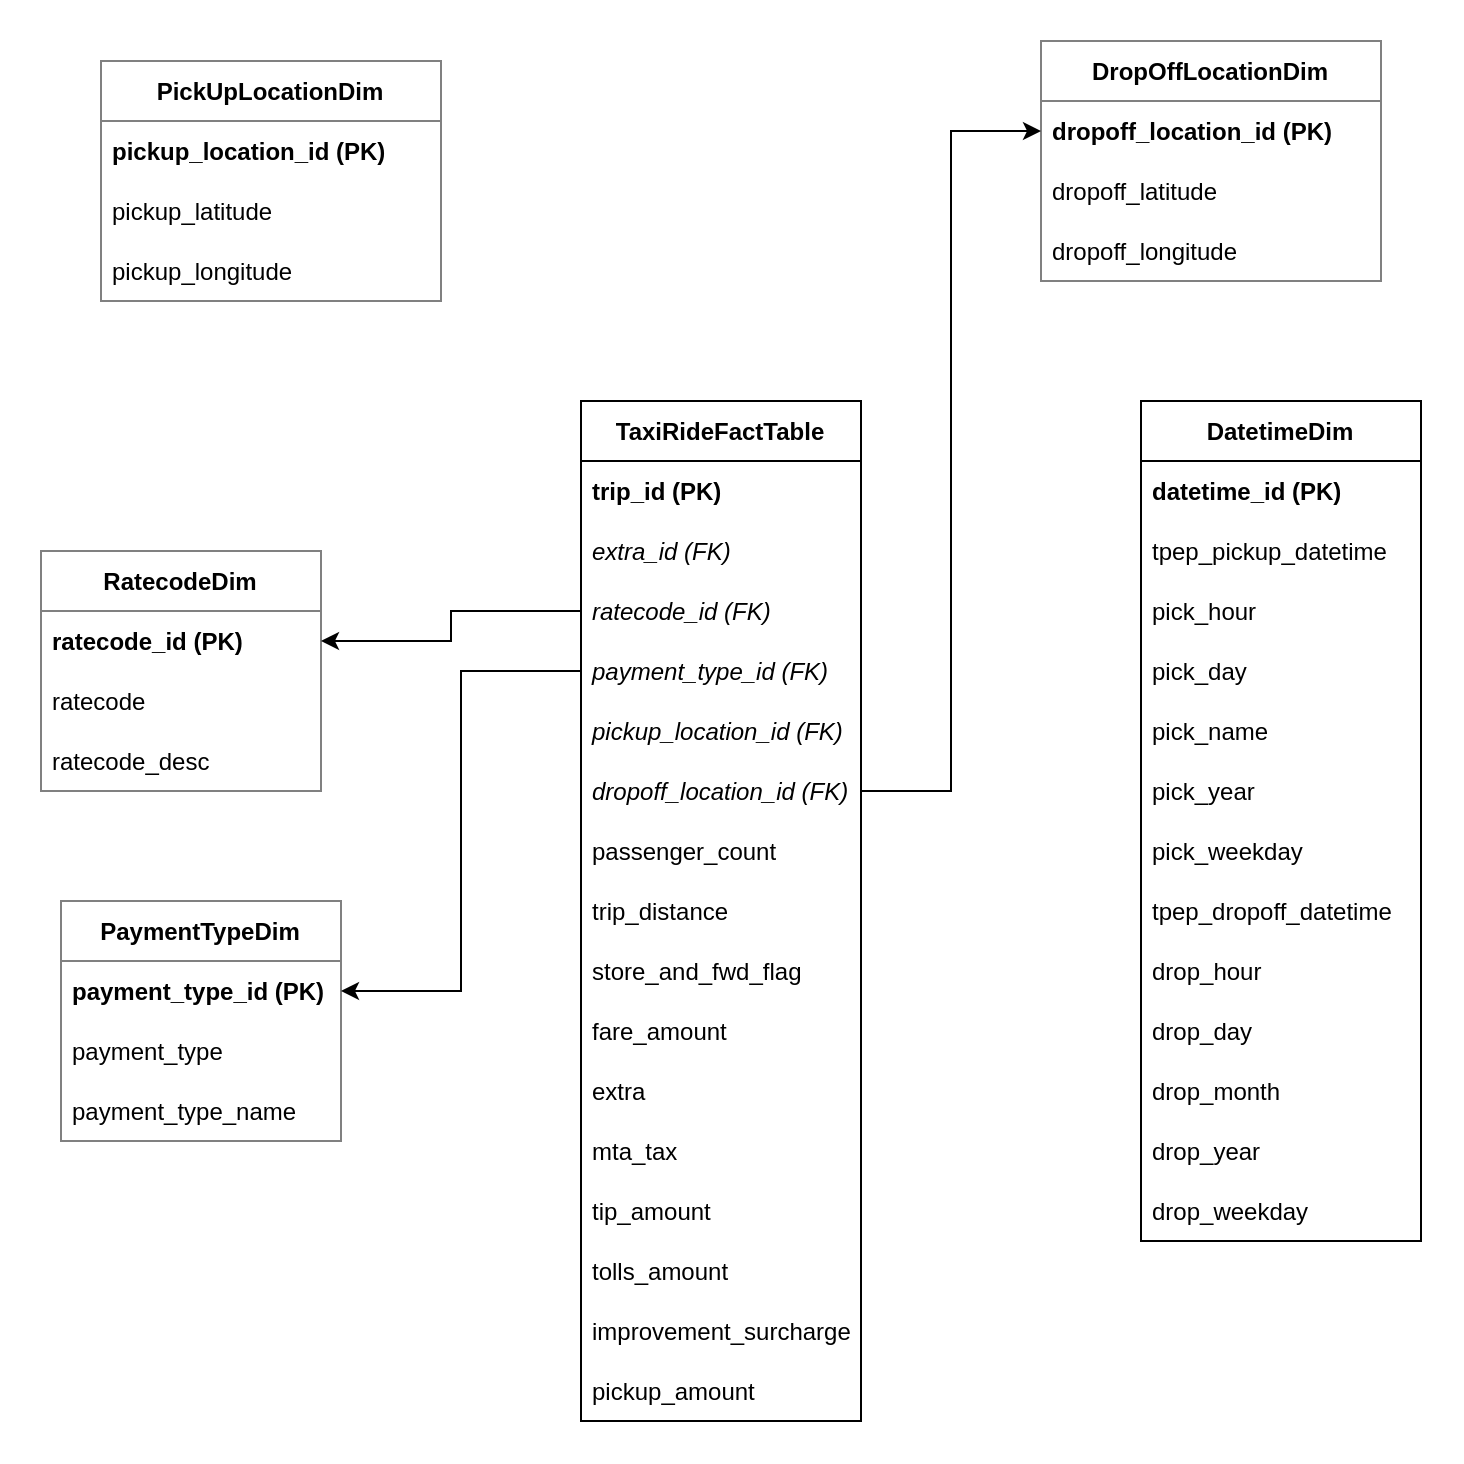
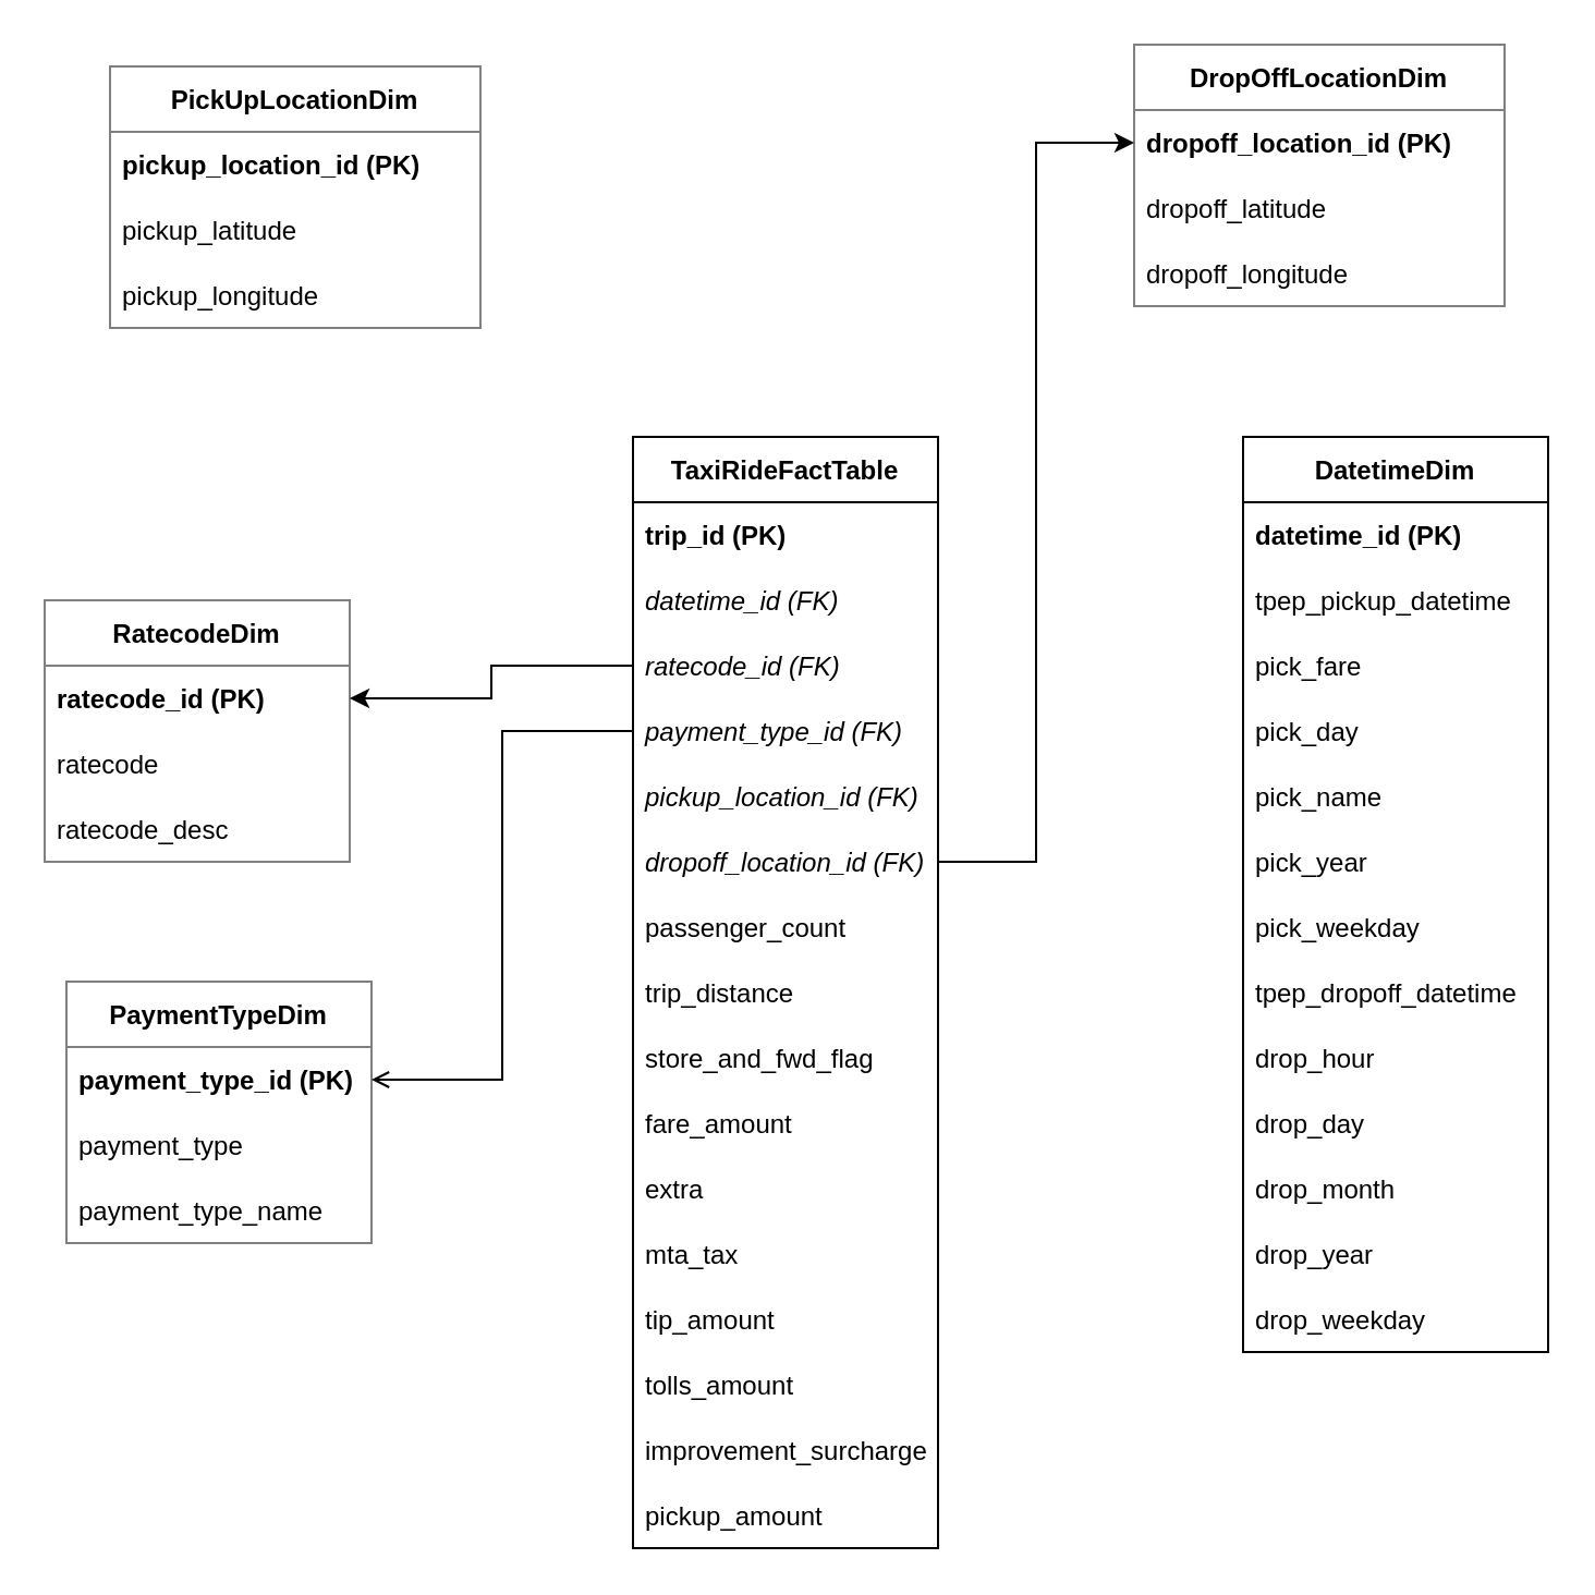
  <mxCell id="0" />
  <mxCell id="1" parent="0" />
  <mxCell id="2" value="TaxiRideFactTable" style="swimlane;fontStyle=1;childLayout=stackLayout;horizontal=1;startSize=30;horizontalStack=0;resizeParent=1;resizeParentMax=0;resizeLast=0;collapsible=1;marginBottom=0;" vertex="1" parent="1"><mxGeometry x="290" y="200" width="140" height="510" as="geometry" /></mxCell>
  <mxCell id="3" value="trip_id (PK)" style="text;strokeColor=none;fillColor=none;align=left;verticalAlign=middle;spacingLeft=4;spacingRight=4;overflow=hidden;points=[[0,0.5],[1,0.5]];portConstraint=eastwest;rotatable=0;fontStyle=1" vertex="1" parent="2"><mxGeometry y="30" width="140" height="30" as="geometry" /></mxCell>
- <mxCell id="4" value="extra_id (FK)" style="text;strokeColor=none;fillColor=none;align=left;verticalAlign=middle;spacingLeft=4;spacingRight=4;overflow=hidden;points=[[0,0.5],[1,0.5]];portConstraint=eastwest;rotatable=0;fontStyle=2" vertex="1" parent="2"><mxGeometry y="60" width="140" height="30" as="geometry" /></mxCell>
+ <mxCell id="4" value="datetime_id (FK)" style="text;strokeColor=none;fillColor=none;align=left;verticalAlign=middle;spacingLeft=4;spacingRight=4;overflow=hidden;points=[[0,0.5],[1,0.5]];portConstraint=eastwest;rotatable=0;fontStyle=2" vertex="1" parent="2"><mxGeometry y="60" width="140" height="30" as="geometry" /></mxCell>
  <mxCell id="5" value="ratecode_id (FK)" style="text;strokeColor=none;fillColor=none;align=left;verticalAlign=middle;spacingLeft=4;spacingRight=4;overflow=hidden;points=[[0,0.5],[1,0.5]];portConstraint=eastwest;rotatable=0;fontStyle=2" vertex="1" parent="2"><mxGeometry y="90" width="140" height="30" as="geometry" /></mxCell>
  <mxCell id="6" value="payment_type_id (FK)" style="text;strokeColor=none;fillColor=none;align=left;verticalAlign=middle;spacingLeft=4;spacingRight=4;overflow=hidden;points=[[0,0.5],[1,0.5]];portConstraint=eastwest;rotatable=0;fontStyle=2" vertex="1" parent="2"><mxGeometry y="120" width="140" height="30" as="geometry" /></mxCell>
  <mxCell id="7" value="pickup_location_id (FK)" style="text;strokeColor=none;fillColor=none;align=left;verticalAlign=middle;spacingLeft=4;spacingRight=4;overflow=hidden;points=[[0,0.5],[1,0.5]];portConstraint=eastwest;rotatable=0;fontStyle=2" vertex="1" parent="2"><mxGeometry y="150" width="140" height="30" as="geometry" /></mxCell>
  <mxCell id="8" value="dropoff_location_id (FK)" style="text;strokeColor=none;fillColor=none;align=left;verticalAlign=middle;spacingLeft=4;spacingRight=4;overflow=hidden;points=[[0,0.5],[1,0.5]];portConstraint=eastwest;rotatable=0;fontStyle=2" vertex="1" parent="2"><mxGeometry y="180" width="140" height="30" as="geometry" /></mxCell>
  <mxCell id="9" value="passenger_count" style="text;strokeColor=none;fillColor=none;align=left;verticalAlign=middle;spacingLeft=4;spacingRight=4;overflow=hidden;points=[[0,0.5],[1,0.5]];portConstraint=eastwest;rotatable=0;fontStyle=0" vertex="1" parent="2"><mxGeometry y="210" width="140" height="30" as="geometry" /></mxCell>
  <mxCell id="10" value="trip_distance" style="text;strokeColor=none;fillColor=none;align=left;verticalAlign=middle;spacingLeft=4;spacingRight=4;overflow=hidden;points=[[0,0.5],[1,0.5]];portConstraint=eastwest;rotatable=0;fontStyle=0" vertex="1" parent="2"><mxGeometry y="240" width="140" height="30" as="geometry" /></mxCell>
  <mxCell id="11" value="store_and_fwd_flag" style="text;strokeColor=none;fillColor=none;align=left;verticalAlign=middle;spacingLeft=4;spacingRight=4;overflow=hidden;points=[[0,0.5],[1,0.5]];portConstraint=eastwest;rotatable=0;fontStyle=0" vertex="1" parent="2"><mxGeometry y="270" width="140" height="30" as="geometry" /></mxCell>
  <mxCell id="12" value="fare_amount" style="text;strokeColor=none;fillColor=none;align=left;verticalAlign=middle;spacingLeft=4;spacingRight=4;overflow=hidden;points=[[0,0.5],[1,0.5]];portConstraint=eastwest;rotatable=0;fontStyle=0" vertex="1" parent="2"><mxGeometry y="300" width="140" height="30" as="geometry" /></mxCell>
  <mxCell id="13" value="extra" style="text;strokeColor=none;fillColor=none;align=left;verticalAlign=middle;spacingLeft=4;spacingRight=4;overflow=hidden;points=[[0,0.5],[1,0.5]];portConstraint=eastwest;rotatable=0;fontStyle=0" vertex="1" parent="2"><mxGeometry y="330" width="140" height="30" as="geometry" /></mxCell>
  <mxCell id="14" value="mta_tax" style="text;strokeColor=none;fillColor=none;align=left;verticalAlign=middle;spacingLeft=4;spacingRight=4;overflow=hidden;points=[[0,0.5],[1,0.5]];portConstraint=eastwest;rotatable=0;fontStyle=0" vertex="1" parent="2"><mxGeometry y="360" width="140" height="30" as="geometry" /></mxCell>
  <mxCell id="15" value="tip_amount" style="text;strokeColor=none;fillColor=none;align=left;verticalAlign=middle;spacingLeft=4;spacingRight=4;overflow=hidden;points=[[0,0.5],[1,0.5]];portConstraint=eastwest;rotatable=0;fontStyle=0" vertex="1" parent="2"><mxGeometry y="390" width="140" height="30" as="geometry" /></mxCell>
  <mxCell id="16" value="tolls_amount" style="text;strokeColor=none;fillColor=none;align=left;verticalAlign=middle;spacingLeft=4;spacingRight=4;overflow=hidden;points=[[0,0.5],[1,0.5]];portConstraint=eastwest;rotatable=0;fontStyle=0" vertex="1" parent="2"><mxGeometry y="420" width="140" height="30" as="geometry" /></mxCell>
  <mxCell id="17" value="improvement_surcharge" style="text;strokeColor=none;fillColor=none;align=left;verticalAlign=middle;spacingLeft=4;spacingRight=4;overflow=hidden;points=[[0,0.5],[1,0.5]];portConstraint=eastwest;rotatable=0;fontStyle=0" vertex="1" parent="2"><mxGeometry y="450" width="140" height="30" as="geometry" /></mxCell>
  <mxCell id="18" value="pickup_amount" style="text;strokeColor=none;fillColor=none;align=left;verticalAlign=middle;spacingLeft=4;spacingRight=4;overflow=hidden;points=[[0,0.5],[1,0.5]];portConstraint=eastwest;rotatable=0;fontStyle=0" vertex="1" parent="2"><mxGeometry y="480" width="140" height="30" as="geometry" /></mxCell>
  <mxCell id="19" value="DatetimeDim" style="swimlane;fontStyle=1;childLayout=stackLayout;horizontal=1;startSize=30;horizontalStack=0;resizeParent=1;resizeParentMax=0;resizeLast=0;collapsible=1;marginBottom=0;" vertex="1" parent="1"><mxGeometry x="570" y="200" width="140" height="420" as="geometry"><mxRectangle x="620" y="210" width="110" height="30" as="alternateBounds" /></mxGeometry></mxCell>
  <mxCell id="20" value="datetime_id (PK)" style="text;strokeColor=none;fillColor=none;align=left;verticalAlign=middle;spacingLeft=4;spacingRight=4;overflow=hidden;points=[[0,0.5],[1,0.5]];portConstraint=eastwest;rotatable=0;shadow=0;fontStyle=1" vertex="1" parent="19"><mxGeometry y="30" width="140" height="30" as="geometry" /></mxCell>
  <mxCell id="21" value="tpep_pickup_datetime" style="text;strokeColor=none;fillColor=none;align=left;verticalAlign=middle;spacingLeft=4;spacingRight=4;overflow=hidden;points=[[0,0.5],[1,0.5]];portConstraint=eastwest;rotatable=0;" vertex="1" parent="19"><mxGeometry y="60" width="140" height="30" as="geometry" /></mxCell>
- <mxCell id="22" value="pick_hour" style="text;strokeColor=none;fillColor=none;align=left;verticalAlign=middle;spacingLeft=4;spacingRight=4;overflow=hidden;points=[[0,0.5],[1,0.5]];portConstraint=eastwest;rotatable=0;" vertex="1" parent="19"><mxGeometry y="90" width="140" height="30" as="geometry" /></mxCell>
+ <mxCell id="22" value="pick_fare" style="text;strokeColor=none;fillColor=none;align=left;verticalAlign=middle;spacingLeft=4;spacingRight=4;overflow=hidden;points=[[0,0.5],[1,0.5]];portConstraint=eastwest;rotatable=0;" vertex="1" parent="19"><mxGeometry y="90" width="140" height="30" as="geometry" /></mxCell>
  <mxCell id="23" value="pick_day" style="text;strokeColor=none;fillColor=none;align=left;verticalAlign=middle;spacingLeft=4;spacingRight=4;overflow=hidden;points=[[0,0.5],[1,0.5]];portConstraint=eastwest;rotatable=0;" vertex="1" parent="19"><mxGeometry y="120" width="140" height="30" as="geometry" /></mxCell>
  <mxCell id="24" value="pick_name" style="text;strokeColor=none;fillColor=none;align=left;verticalAlign=middle;spacingLeft=4;spacingRight=4;overflow=hidden;points=[[0,0.5],[1,0.5]];portConstraint=eastwest;rotatable=0;" vertex="1" parent="19"><mxGeometry y="150" width="140" height="30" as="geometry" /></mxCell>
  <mxCell id="25" value="pick_year" style="text;strokeColor=none;fillColor=none;align=left;verticalAlign=middle;spacingLeft=4;spacingRight=4;overflow=hidden;points=[[0,0.5],[1,0.5]];portConstraint=eastwest;rotatable=0;" vertex="1" parent="19"><mxGeometry y="180" width="140" height="30" as="geometry" /></mxCell>
  <mxCell id="26" value="pick_weekday" style="text;strokeColor=none;fillColor=none;align=left;verticalAlign=middle;spacingLeft=4;spacingRight=4;overflow=hidden;points=[[0,0.5],[1,0.5]];portConstraint=eastwest;rotatable=0;" vertex="1" parent="19"><mxGeometry y="210" width="140" height="30" as="geometry" /></mxCell>
  <mxCell id="27" value="tpep_dropoff_datetime" style="text;strokeColor=none;fillColor=none;align=left;verticalAlign=middle;spacingLeft=4;spacingRight=4;overflow=hidden;points=[[0,0.5],[1,0.5]];portConstraint=eastwest;rotatable=0;" vertex="1" parent="19"><mxGeometry y="240" width="140" height="30" as="geometry" /></mxCell>
  <mxCell id="28" value="drop_hour" style="text;strokeColor=none;fillColor=none;align=left;verticalAlign=middle;spacingLeft=4;spacingRight=4;overflow=hidden;points=[[0,0.5],[1,0.5]];portConstraint=eastwest;rotatable=0;" vertex="1" parent="19"><mxGeometry y="270" width="140" height="30" as="geometry" /></mxCell>
  <mxCell id="29" value="drop_day" style="text;strokeColor=none;fillColor=none;align=left;verticalAlign=middle;spacingLeft=4;spacingRight=4;overflow=hidden;points=[[0,0.5],[1,0.5]];portConstraint=eastwest;rotatable=0;" vertex="1" parent="19"><mxGeometry y="300" width="140" height="30" as="geometry" /></mxCell>
  <mxCell id="30" value="drop_month" style="text;strokeColor=none;fillColor=none;align=left;verticalAlign=middle;spacingLeft=4;spacingRight=4;overflow=hidden;points=[[0,0.5],[1,0.5]];portConstraint=eastwest;rotatable=0;" vertex="1" parent="19"><mxGeometry y="330" width="140" height="30" as="geometry" /></mxCell>
  <mxCell id="31" value="drop_year" style="text;strokeColor=none;fillColor=none;align=left;verticalAlign=middle;spacingLeft=4;spacingRight=4;overflow=hidden;points=[[0,0.5],[1,0.5]];portConstraint=eastwest;rotatable=0;" vertex="1" parent="19"><mxGeometry y="360" width="140" height="30" as="geometry" /></mxCell>
  <mxCell id="32" value="drop_weekday" style="text;strokeColor=none;fillColor=none;align=left;verticalAlign=middle;spacingLeft=4;spacingRight=4;overflow=hidden;points=[[0,0.5],[1,0.5]];portConstraint=eastwest;rotatable=0;" vertex="1" parent="19"><mxGeometry y="390" width="140" height="30" as="geometry" /></mxCell>
  <mxCell id="33" value="RatecodeDim" style="swimlane;fontStyle=1;childLayout=stackLayout;horizontal=1;startSize=30;horizontalStack=0;resizeParent=1;resizeParentMax=0;resizeLast=0;collapsible=1;marginBottom=0;shadow=0;strokeColor=#808080;fillColor=#FFFFFF;" vertex="1" parent="1"><mxGeometry x="20" y="275" width="140" height="120" as="geometry" /></mxCell>
  <mxCell id="34" value="ratecode_id (PK)" style="text;strokeColor=none;fillColor=none;align=left;verticalAlign=middle;spacingLeft=4;spacingRight=4;overflow=hidden;points=[[0,0.5],[1,0.5]];portConstraint=eastwest;rotatable=0;shadow=0;fontStyle=1" vertex="1" parent="33"><mxGeometry y="30" width="140" height="30" as="geometry" /></mxCell>
  <mxCell id="35" value="ratecode" style="text;strokeColor=none;fillColor=none;align=left;verticalAlign=middle;spacingLeft=4;spacingRight=4;overflow=hidden;points=[[0,0.5],[1,0.5]];portConstraint=eastwest;rotatable=0;shadow=0;" vertex="1" parent="33"><mxGeometry y="60" width="140" height="30" as="geometry" /></mxCell>
  <mxCell id="36" value="ratecode_desc" style="text;strokeColor=none;fillColor=none;align=left;verticalAlign=middle;spacingLeft=4;spacingRight=4;overflow=hidden;points=[[0,0.5],[1,0.5]];portConstraint=eastwest;rotatable=0;shadow=0;" vertex="1" parent="33"><mxGeometry y="90" width="140" height="30" as="geometry" /></mxCell>
  <mxCell id="37" style="edgeStyle=orthogonalEdgeStyle;rounded=0;orthogonalLoop=1;jettySize=auto;html=1;" edge="1" parent="1" source="5" target="34"><mxGeometry relative="1" as="geometry" /></mxCell>
  <mxCell id="38" value="PaymentTypeDim" style="swimlane;fontStyle=1;childLayout=stackLayout;horizontal=1;startSize=30;horizontalStack=0;resizeParent=1;resizeParentMax=0;resizeLast=0;collapsible=1;marginBottom=0;shadow=0;strokeColor=#808080;fillColor=#FFFFFF;" vertex="1" parent="1"><mxGeometry x="30" y="450" width="140" height="120" as="geometry" /></mxCell>
  <mxCell id="39" value="payment_type_id (PK)" style="text;strokeColor=none;fillColor=none;align=left;verticalAlign=middle;spacingLeft=4;spacingRight=4;overflow=hidden;points=[[0,0.5],[1,0.5]];portConstraint=eastwest;rotatable=0;shadow=0;fontStyle=1" vertex="1" parent="38"><mxGeometry y="30" width="140" height="30" as="geometry" /></mxCell>
  <mxCell id="40" value="payment_type" style="text;strokeColor=none;fillColor=none;align=left;verticalAlign=middle;spacingLeft=4;spacingRight=4;overflow=hidden;points=[[0,0.5],[1,0.5]];portConstraint=eastwest;rotatable=0;shadow=0;" vertex="1" parent="38"><mxGeometry y="60" width="140" height="30" as="geometry" /></mxCell>
  <mxCell id="41" value="payment_type_name" style="text;strokeColor=none;fillColor=none;align=left;verticalAlign=middle;spacingLeft=4;spacingRight=4;overflow=hidden;points=[[0,0.5],[1,0.5]];portConstraint=eastwest;rotatable=0;shadow=0;" vertex="1" parent="38"><mxGeometry y="90" width="140" height="30" as="geometry" /></mxCell>
- <mxCell id="42" style="edgeStyle=orthogonalEdgeStyle;rounded=0;orthogonalLoop=1;jettySize=auto;html=1;exitX=0;exitY=0.5;exitDx=0;exitDy=0;entryX=1;entryY=0.5;entryDx=0;entryDy=0;" edge="1" parent="1" source="6" target="39"><mxGeometry relative="1" as="geometry" /></mxCell>
+ <mxCell id="42" style="edgeStyle=orthogonalEdgeStyle;rounded=0;orthogonalLoop=1;jettySize=auto;html=1;exitX=0;exitY=0.5;exitDx=0;exitDy=0;entryX=1;entryY=0.5;entryDx=0;entryDy=0;endArrow=open;" edge="1" parent="1" source="6" target="39"><mxGeometry relative="1" as="geometry" /></mxCell>
  <mxCell id="43" value="PickUpLocationDim" style="swimlane;fontStyle=1;childLayout=stackLayout;horizontal=1;startSize=30;horizontalStack=0;resizeParent=1;resizeParentMax=0;resizeLast=0;collapsible=1;marginBottom=0;shadow=0;strokeColor=#808080;fillColor=#FFFFFF;" vertex="1" parent="1"><mxGeometry x="50" y="30" width="170" height="120" as="geometry" /></mxCell>
  <mxCell id="44" value="pickup_location_id (PK)" style="text;strokeColor=none;fillColor=none;align=left;verticalAlign=middle;spacingLeft=4;spacingRight=4;overflow=hidden;points=[[0,0.5],[1,0.5]];portConstraint=eastwest;rotatable=0;shadow=0;fontStyle=1" vertex="1" parent="43"><mxGeometry y="30" width="170" height="30" as="geometry" /></mxCell>
  <mxCell id="45" value="pickup_latitude" style="text;strokeColor=none;fillColor=none;align=left;verticalAlign=middle;spacingLeft=4;spacingRight=4;overflow=hidden;points=[[0,0.5],[1,0.5]];portConstraint=eastwest;rotatable=0;shadow=0;" vertex="1" parent="43"><mxGeometry y="60" width="170" height="30" as="geometry" /></mxCell>
  <mxCell id="46" value="pickup_longitude" style="text;strokeColor=none;fillColor=none;align=left;verticalAlign=middle;spacingLeft=4;spacingRight=4;overflow=hidden;points=[[0,0.5],[1,0.5]];portConstraint=eastwest;rotatable=0;shadow=0;" vertex="1" parent="43"><mxGeometry y="90" width="170" height="30" as="geometry" /></mxCell>
  <mxCell id="47" value="DropOffLocationDim" style="swimlane;fontStyle=1;childLayout=stackLayout;horizontal=1;startSize=30;horizontalStack=0;resizeParent=1;resizeParentMax=0;resizeLast=0;collapsible=1;marginBottom=0;shadow=0;strokeColor=#808080;fillColor=#FFFFFF;" vertex="1" parent="1"><mxGeometry x="520" y="20" width="170" height="120" as="geometry" /></mxCell>
  <mxCell id="48" value="dropoff_location_id (PK)" style="text;strokeColor=none;fillColor=none;align=left;verticalAlign=middle;spacingLeft=4;spacingRight=4;overflow=hidden;points=[[0,0.5],[1,0.5]];portConstraint=eastwest;rotatable=0;shadow=0;fontStyle=1" vertex="1" parent="47"><mxGeometry y="30" width="170" height="30" as="geometry" /></mxCell>
  <mxCell id="49" value="dropoff_latitude" style="text;strokeColor=none;fillColor=none;align=left;verticalAlign=middle;spacingLeft=4;spacingRight=4;overflow=hidden;points=[[0,0.5],[1,0.5]];portConstraint=eastwest;rotatable=0;shadow=0;" vertex="1" parent="47"><mxGeometry y="60" width="170" height="30" as="geometry" /></mxCell>
  <mxCell id="50" value="dropoff_longitude" style="text;strokeColor=none;fillColor=none;align=left;verticalAlign=middle;spacingLeft=4;spacingRight=4;overflow=hidden;points=[[0,0.5],[1,0.5]];portConstraint=eastwest;rotatable=0;shadow=0;" vertex="1" parent="47"><mxGeometry y="90" width="170" height="30" as="geometry" /></mxCell>
  <mxCell id="51" style="edgeStyle=orthogonalEdgeStyle;rounded=0;orthogonalLoop=1;jettySize=auto;html=1;exitX=1;exitY=0.5;exitDx=0;exitDy=0;entryX=0;entryY=0.5;entryDx=0;entryDy=0;" edge="1" parent="1" source="8" target="48"><mxGeometry relative="1" as="geometry" /></mxCell>
